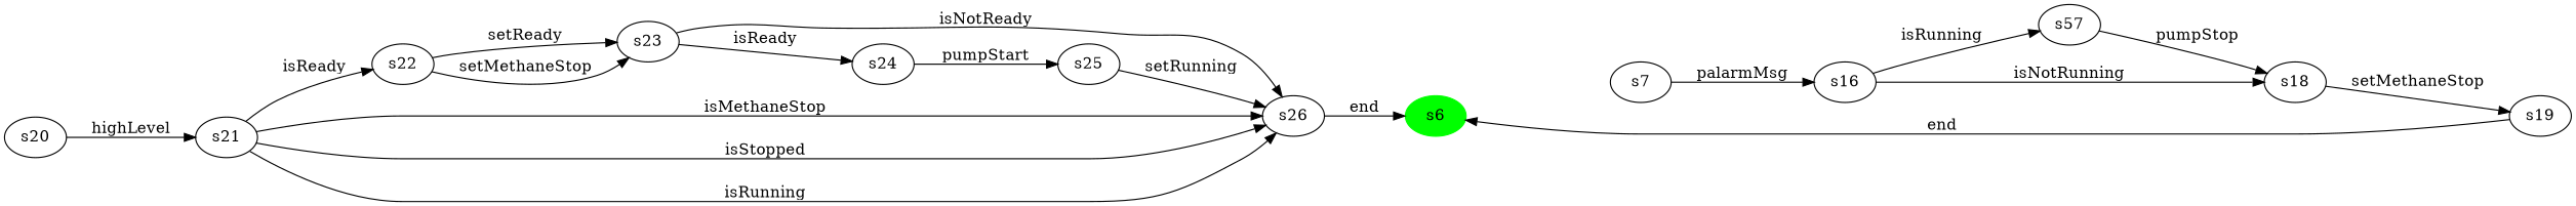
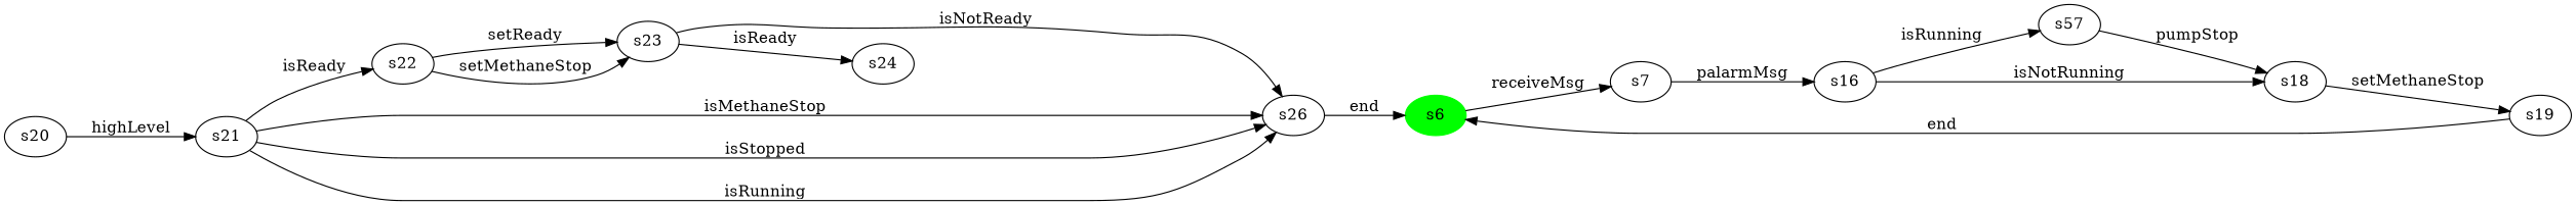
  digraph {
    rankdir=LR
    n1 [color=green label=s6 style=filled]
    n2 [label=s7]
    n3 [label=s16]
    n4 [label=s57]
    n5 [label=s18]
    n6 [label=s19]
    n7 [label=s20]
    n8 [label=s21]
    n9 [label=s22]
    n10 [label=s26]
    n11 [label=s23]
    n12 [label=s24]
-   n13 [label=s25]
+   n1 -> n2 [label=" receiveMsg "]
    n2 -> n3 [label=" palarmMsg "]
    n3 -> n4 [label=" isRunning "]
    n3 -> n5 [label=" isNotRunning "]
    n4 -> n5 [label=" pumpStop "]
    n5 -> n6 [label=" setMethaneStop "]
    n6 -> n1 [label=" end "]
    n7 -> n8 [label=" highLevel "]
    n8 -> n9 [label=" isReady "]
    n8 -> n10 [label=" isMethaneStop "]
    n8 -> n10 [label=" isStopped "]
    n8 -> n10 [label=" isRunning "]
    n9 -> n11 [label=" setReady "]
    n9 -> n11 [label=" setMethaneStop "]
    n10 -> n1 [label=" end "]
    n11 -> n10 [label=" isNotReady "]
    n11 -> n12 [label=" isReady "]
-   n12 -> n13 [label=" pumpStart "]
-   n13 -> n10 [label=" setRunning "]
  }
